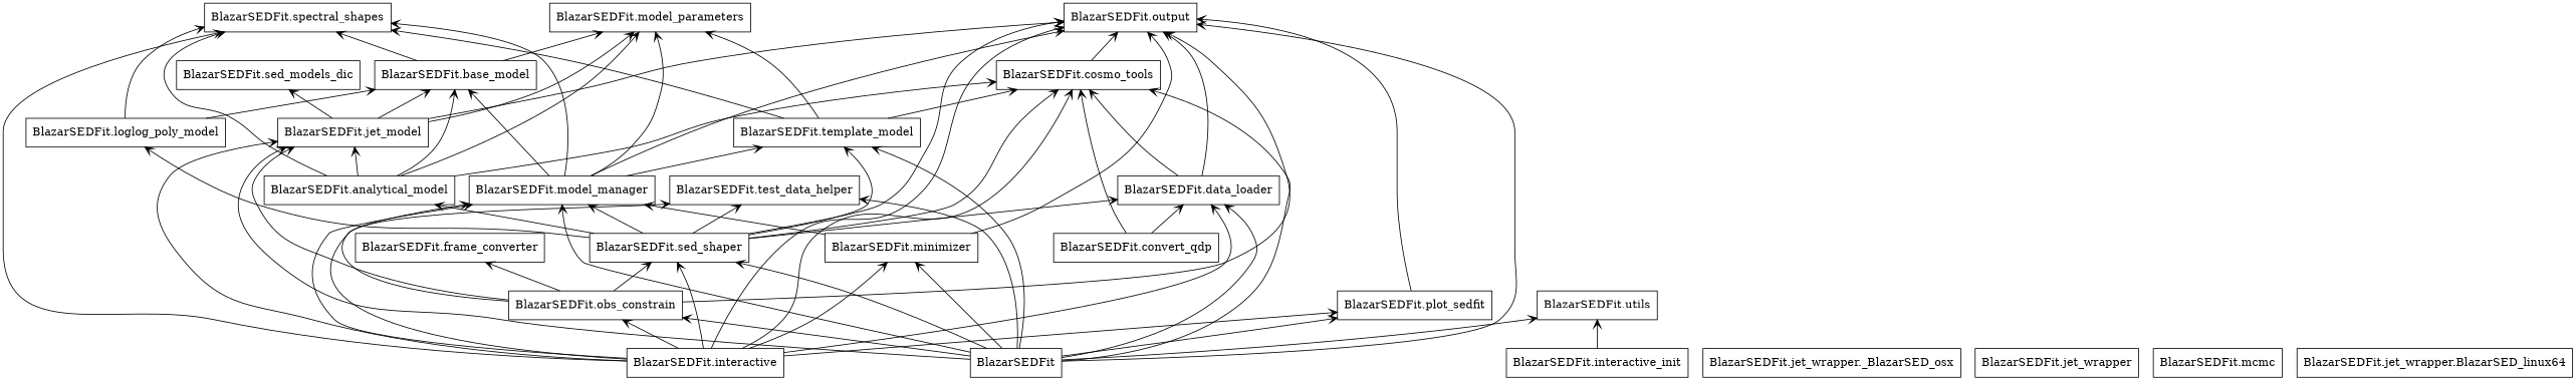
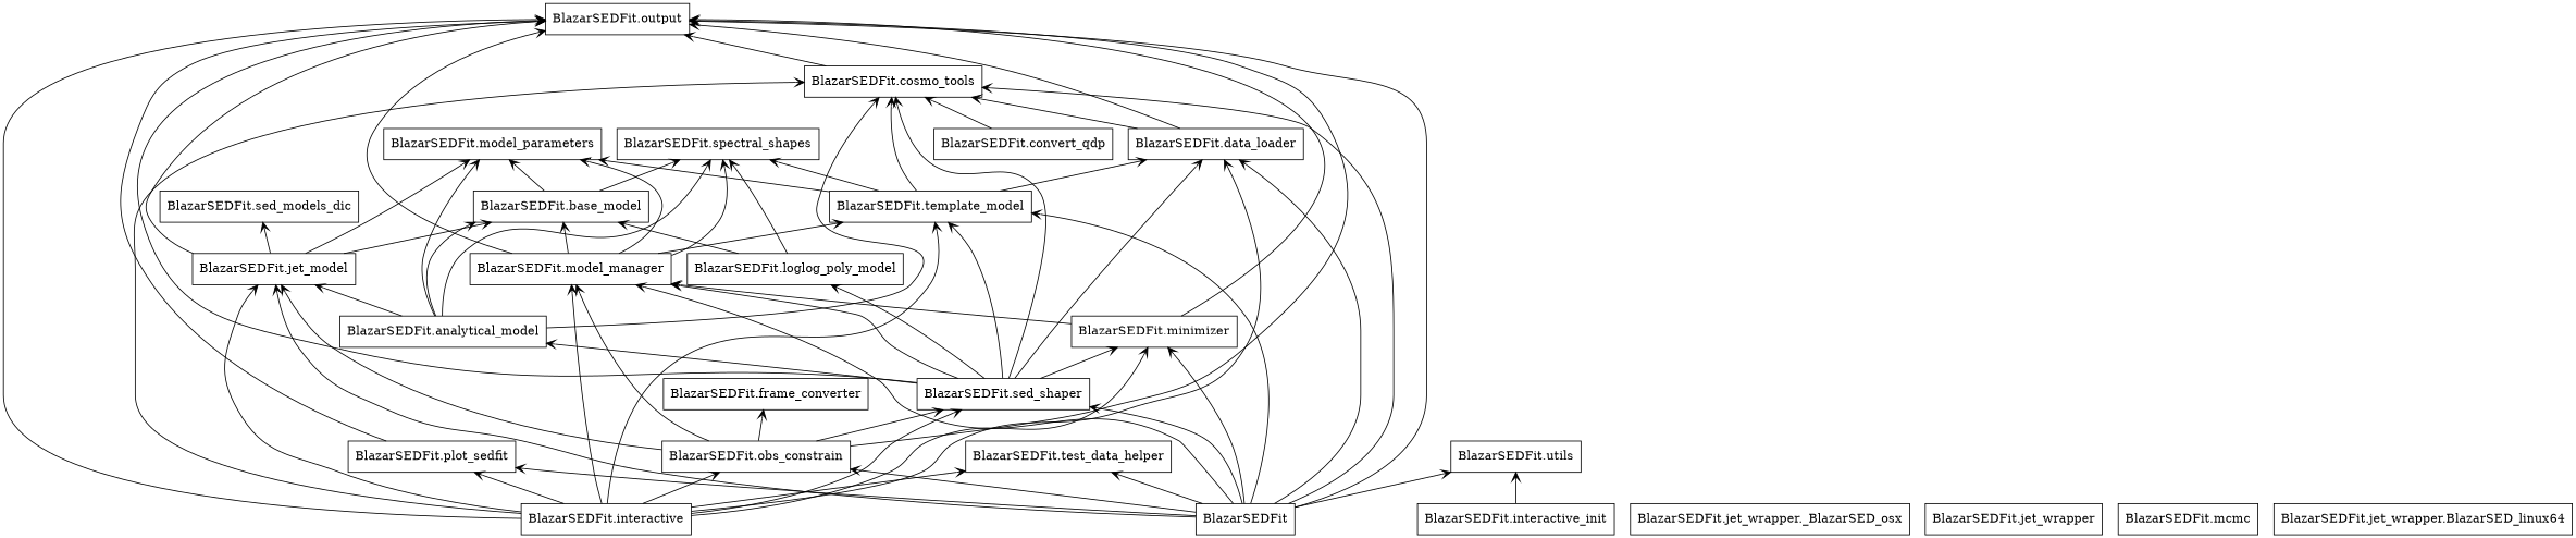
  digraph {
    rankdir=BT
    node [shape=box]
    edge [arrowhead=open arrowtail=none]
    n1 [label="BlazarSEDFit.model_parameters"]
    n2 [label="BlazarSEDFit.sed_models_dic"]
    n3 [label="BlazarSEDFit.output"]
    n4 [label="BlazarSEDFit.spectral_shapes"]
    n5 [label="BlazarSEDFit.jet_model"]
    n6 [label="BlazarSEDFit.base_model"]
    n7 [label="BlazarSEDFit.frame_converter"]
    n8 [label="BlazarSEDFit.minimizer"]
    n9 [label="BlazarSEDFit.model_manager"]
    n10 [label="BlazarSEDFit.template_model"]
    n11 [label="BlazarSEDFit.data_loader"]
    n12 [label="BlazarSEDFit.cosmo_tools"]
    n13 [label="BlazarSEDFit.convert_qdp"]
    n14 [label="BlazarSEDFit.plot_sedfit"]
    n15 [label="BlazarSEDFit.jet_wrapper._BlazarSED_osx"]
    n16 [label="BlazarSEDFit.analytical_model"]
    n17 [label="BlazarSEDFit.test_data_helper"]
    n18 [label="BlazarSEDFit.interactive"]
    n19 [label="BlazarSEDFit.obs_constrain"]
    n20 [label="BlazarSEDFit.sed_shaper"]
    n21 [label="BlazarSEDFit.loglog_poly_model"]
    n22 [label="BlazarSEDFit.jet_wrapper"]
    n23 [label="BlazarSEDFit.mcmc"]
    n24 [label="BlazarSEDFit.utils"]
    n25 [label="BlazarSEDFit.interactive_init"]
    n26 [label="BlazarSEDFit.jet_wrapper.BlazarSED_linux64"]
    n27 [label=BlazarSEDFit]
    n5 -> n1
    n5 -> n2
    n5 -> n3
    n5 -> n6
    n6 -> n1
    n6 -> n4
    n8 -> n3
    n8 -> n9
    n9 -> n1
    n9 -> n3
    n9 -> n4
    n9 -> n6
    n9 -> n10
    n10 -> n1
    n10 -> n4
-   n13 -> n11
+   n10 -> n11
    n10 -> n12
    n11 -> n3
    n11 -> n12
    n12 -> n3
    n13 -> n12
    n14 -> n3
    n16 -> n1
    n16 -> n4
    n16 -> n5
    n16 -> n6
    n16 -> n12
    n18 -> n3
    n18 -> n5
    n18 -> n8
    n18 -> n9
-   n18 -> n4
+   n18 -> n10
    n18 -> n11
    n18 -> n12
    n18 -> n14
    n18 -> n17
    n18 -> n19
    n18 -> n20
    n19 -> n3
    n19 -> n5
    n19 -> n7
    n19 -> n9
    n19 -> n20
    n20 -> n3
-   n20 -> n17
+   n20 -> n8
    n20 -> n9
    n20 -> n10
    n20 -> n11
    n20 -> n12
    n20 -> n16
    n20 -> n21
    n21 -> n4
    n21 -> n6
    n25 -> n24
    n27 -> n3
    n27 -> n5
    n27 -> n8
    n27 -> n9
    n27 -> n10
    n27 -> n11
    n27 -> n12
    n27 -> n14
    n27 -> n17
    n27 -> n19
    n27 -> n20
    n27 -> n24
  }
